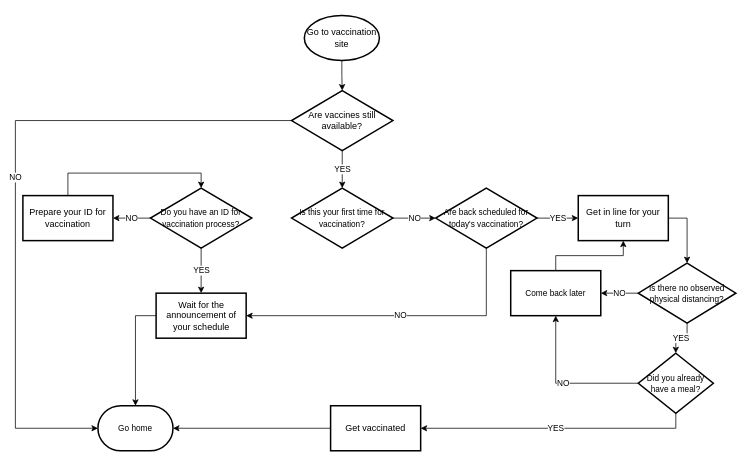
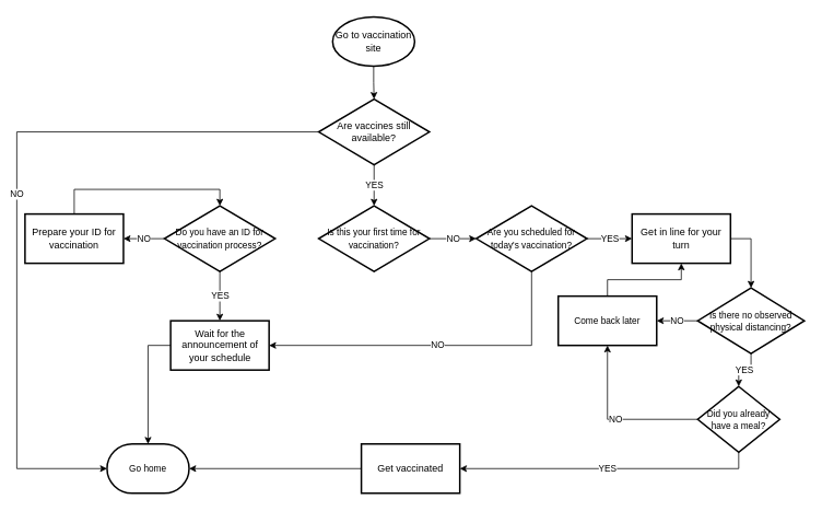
  <mxCell id="0" />
  <mxCell id="1" parent="0" />
  <mxCell id="2" value="" style="edgeStyle=orthogonalEdgeStyle;rounded=0;orthogonalLoop=1;jettySize=auto;html=1;fontSize=11;" parent="1" source="3" target="6" edge="1"><mxGeometry relative="1" as="geometry" /></mxCell>
  <mxCell id="3" value="Go to vaccination site" style="strokeWidth=2;html=1;shape=mxgraph.flowchart.start_1;whiteSpace=wrap;" parent="1" vertex="1"><mxGeometry x="405" y="20" width="100" height="60" as="geometry" /></mxCell>
  <mxCell id="4" value="YES" style="edgeStyle=orthogonalEdgeStyle;rounded=0;orthogonalLoop=1;jettySize=auto;html=1;fontSize=11;" parent="1" source="6" target="8" edge="1"><mxGeometry relative="1" as="geometry" /></mxCell>
  <mxCell id="5" value="NO" style="edgeStyle=orthogonalEdgeStyle;rounded=0;orthogonalLoop=1;jettySize=auto;html=1;fontSize=11;entryX=0;entryY=0.5;entryDx=0;entryDy=0;entryPerimeter=0;" parent="1" source="6" target="16" edge="1"><mxGeometry relative="1" as="geometry"><Array as="points"><mxPoint x="20" y="160" /><mxPoint x="20" y="570" /></Array></mxGeometry></mxCell>
  <mxCell id="6" value="Are vaccines still available?" style="rhombus;whiteSpace=wrap;html=1;strokeWidth=2;" parent="1" vertex="1"><mxGeometry x="388" y="120" width="135" height="80" as="geometry" /></mxCell>
  <mxCell id="7" value="NO" style="edgeStyle=orthogonalEdgeStyle;rounded=0;orthogonalLoop=1;jettySize=auto;html=1;exitX=1;exitY=0.5;exitDx=0;exitDy=0;entryX=0;entryY=0.5;entryDx=0;entryDy=0;fontSize=11;" edge="1" parent="1" source="8" target="29"><mxGeometry relative="1" as="geometry" /></mxCell>
  <mxCell id="8" value="&lt;font style=&quot;font-size: 11px;&quot;&gt;Is this your first time for vaccination?&lt;/font&gt;" style="rhombus;whiteSpace=wrap;html=1;strokeWidth=2;" parent="1" vertex="1"><mxGeometry x="388" y="250" width="135" height="80" as="geometry" /></mxCell>
  <mxCell id="9" value="YES" style="edgeStyle=orthogonalEdgeStyle;rounded=0;orthogonalLoop=1;jettySize=auto;html=1;fontSize=11;" parent="1" source="11" target="13" edge="1"><mxGeometry relative="1" as="geometry" /></mxCell>
  <mxCell id="10" value="NO" style="edgeStyle=orthogonalEdgeStyle;rounded=0;orthogonalLoop=1;jettySize=auto;html=1;fontSize=11;" parent="1" source="11" target="15" edge="1"><mxGeometry relative="1" as="geometry" /></mxCell>
  <mxCell id="11" value="&lt;font style=&quot;font-size: 11px;&quot;&gt;Do you have an ID for vaccination process?&lt;/font&gt;" style="rhombus;whiteSpace=wrap;html=1;strokeWidth=2;" parent="1" vertex="1"><mxGeometry x="200" y="250" width="135" height="80" as="geometry" /></mxCell>
  <mxCell id="12" style="edgeStyle=orthogonalEdgeStyle;rounded=0;orthogonalLoop=1;jettySize=auto;html=1;exitX=0;exitY=0.5;exitDx=0;exitDy=0;entryX=0.5;entryY=0;entryDx=0;entryDy=0;entryPerimeter=0;fontSize=11;" parent="1" source="13" target="16" edge="1"><mxGeometry relative="1" as="geometry" /></mxCell>
  <mxCell id="13" value="Wait for the announcement of your schedule" style="whiteSpace=wrap;html=1;strokeWidth=2;" parent="1" vertex="1"><mxGeometry x="207.5" y="390" width="120" height="60" as="geometry" /></mxCell>
  <mxCell id="14" style="edgeStyle=orthogonalEdgeStyle;rounded=0;orthogonalLoop=1;jettySize=auto;html=1;exitX=0.5;exitY=0;exitDx=0;exitDy=0;entryX=0.5;entryY=0;entryDx=0;entryDy=0;fontSize=11;" parent="1" source="15" target="11" edge="1"><mxGeometry relative="1" as="geometry" /></mxCell>
  <mxCell id="15" value="Prepare your ID for vaccination" style="whiteSpace=wrap;html=1;strokeWidth=2;" parent="1" vertex="1"><mxGeometry x="30" y="260" width="120" height="60" as="geometry" /></mxCell>
  <mxCell id="16" value="Go home" style="strokeWidth=2;html=1;shape=mxgraph.flowchart.terminator;whiteSpace=wrap;fontSize=11;" parent="1" vertex="1"><mxGeometry x="130" y="540" width="100" height="60" as="geometry" /></mxCell>
  <mxCell id="17" value="NO" style="edgeStyle=orthogonalEdgeStyle;rounded=0;orthogonalLoop=1;jettySize=auto;html=1;fontSize=11;" parent="1" source="19" target="21" edge="1"><mxGeometry relative="1" as="geometry" /></mxCell>
  <mxCell id="18" value="YES" style="edgeStyle=orthogonalEdgeStyle;rounded=0;orthogonalLoop=1;jettySize=auto;html=1;fontSize=11;" parent="1" source="19" target="24" edge="1"><mxGeometry relative="1" as="geometry" /></mxCell>
  <mxCell id="19" value="&lt;font style=&quot;font-size: 11px;&quot;&gt;Is there no observed physical distancing?&lt;/font&gt;" style="rhombus;whiteSpace=wrap;html=1;strokeWidth=2;" parent="1" vertex="1"><mxGeometry x="850" y="350" width="130" height="80" as="geometry" /></mxCell>
  <mxCell id="20" style="edgeStyle=orthogonalEdgeStyle;rounded=0;orthogonalLoop=1;jettySize=auto;html=1;exitX=0.5;exitY=0;exitDx=0;exitDy=0;entryX=0.5;entryY=1;entryDx=0;entryDy=0;fontSize=11;" edge="1" parent="1" source="21" target="31"><mxGeometry relative="1" as="geometry" /></mxCell>
  <mxCell id="21" value="Come back later" style="whiteSpace=wrap;html=1;strokeWidth=2;fontSize=11;" parent="1" vertex="1"><mxGeometry x="680" y="360" width="120" height="60" as="geometry" /></mxCell>
  <mxCell id="22" value="NO" style="edgeStyle=orthogonalEdgeStyle;rounded=0;orthogonalLoop=1;jettySize=auto;html=1;exitX=0;exitY=0.5;exitDx=0;exitDy=0;entryX=0.5;entryY=1;entryDx=0;entryDy=0;fontSize=11;" parent="1" source="24" target="21" edge="1"><mxGeometry relative="1" as="geometry" /></mxCell>
  <mxCell id="23" value="YES" style="edgeStyle=orthogonalEdgeStyle;rounded=0;orthogonalLoop=1;jettySize=auto;html=1;exitX=0.5;exitY=1;exitDx=0;exitDy=0;entryX=1;entryY=0.5;entryDx=0;entryDy=0;fontSize=11;" parent="1" source="24" target="26" edge="1"><mxGeometry relative="1" as="geometry" /></mxCell>
  <mxCell id="24" value="&lt;font style=&quot;font-size: 11px;&quot;&gt;Did you already have a meal?&lt;/font&gt;" style="rhombus;whiteSpace=wrap;html=1;strokeWidth=2;" parent="1" vertex="1"><mxGeometry x="850" y="470.01" width="100" height="80" as="geometry" /></mxCell>
  <mxCell id="25" style="edgeStyle=orthogonalEdgeStyle;rounded=0;orthogonalLoop=1;jettySize=auto;html=1;exitX=0;exitY=0.5;exitDx=0;exitDy=0;entryX=1;entryY=0.5;entryDx=0;entryDy=0;entryPerimeter=0;fontSize=11;" parent="1" source="26" target="16" edge="1"><mxGeometry relative="1" as="geometry" /></mxCell>
  <mxCell id="26" value="Get vaccinated" style="whiteSpace=wrap;html=1;strokeWidth=2;" parent="1" vertex="1"><mxGeometry x="440" y="540" width="120" height="60" as="geometry" /></mxCell>
  <mxCell id="27" value="YES" style="edgeStyle=orthogonalEdgeStyle;rounded=0;orthogonalLoop=1;jettySize=auto;html=1;fontSize=11;" edge="1" parent="1" source="29" target="31"><mxGeometry relative="1" as="geometry" /></mxCell>
  <mxCell id="28" value="NO" style="edgeStyle=orthogonalEdgeStyle;rounded=0;orthogonalLoop=1;jettySize=auto;html=1;exitX=0.5;exitY=1;exitDx=0;exitDy=0;entryX=1;entryY=0.5;entryDx=0;entryDy=0;fontSize=11;" edge="1" parent="1" source="29" target="13"><mxGeometry relative="1" as="geometry"><Array as="points"><mxPoint x="648" y="420" /></Array></mxGeometry></mxCell>
- <mxCell id="29" value="&lt;font style=&quot;font-size: 11px;&quot;&gt;Are back scheduled for today's vaccination?&lt;/font&gt;" style="rhombus;whiteSpace=wrap;html=1;strokeWidth=2;" vertex="1" parent="1"><mxGeometry x="580" y="250" width="135" height="80" as="geometry" /></mxCell>
+ <mxCell id="29" value="&lt;font style=&quot;font-size: 11px;&quot;&gt;Are you scheduled for today's vaccination?&lt;/font&gt;" style="rhombus;whiteSpace=wrap;html=1;strokeWidth=2;" vertex="1" parent="1"><mxGeometry x="580" y="250" width="135" height="80" as="geometry" /></mxCell>
  <mxCell id="30" style="edgeStyle=orthogonalEdgeStyle;rounded=0;orthogonalLoop=1;jettySize=auto;html=1;exitX=1;exitY=0.5;exitDx=0;exitDy=0;entryX=0.5;entryY=0;entryDx=0;entryDy=0;fontSize=11;" edge="1" parent="1" source="31" target="19"><mxGeometry relative="1" as="geometry" /></mxCell>
  <mxCell id="31" value="Get in line for your turn" style="whiteSpace=wrap;html=1;strokeWidth=2;" vertex="1" parent="1"><mxGeometry x="770" y="260" width="120" height="60" as="geometry" /></mxCell>
